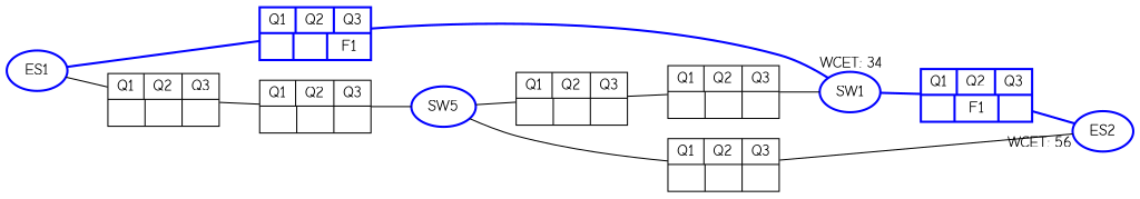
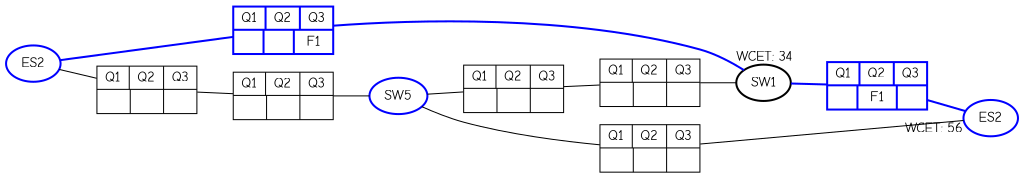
  digraph {
    fontname="Comic Neue"
    rankdir=LR
    node [color=blue fontname="Comic Neue" style=bold shape=record]
    edge [arrowhead=none fontname="Comic Neue"]
-   ES1 [shape=""]
+   ES1 [label=ES2 shape=""]
    n2 [label="{ Q1 | Q2 | Q3 } | { ||F1 }"]
    n3 [label="{ Q1 | Q2 | Q3 } | { || }" color="" style=""]
-   SW1 [xlabel="WCET: 34" shape=""]
+   SW1 [color=black xlabel="WCET: 34" shape=""]
    n5 [label="{ Q1 | Q2 | Q3 } | { || }" color="" style=""]
    n6 [label="{ Q1 | Q2 | Q3 } | { |F1| }"]
    ES2 [xlabel="WCET: 56" shape=""]
    n8 [label=SW5 shape=""]
    n9 [label="{ Q1 | Q2 | Q3 } | { || }" color="" style=""]
    n10 [label="{ Q1 | Q2 | Q3 } | { || }" color="" style=""]
    n11 [label="{ Q1 | Q2 | Q3 } | { || }" color="" style=""]
    ES1 -> n2 [color=blue style=bold]
    ES1 -> n3
    n2 -> SW1 [color=blue style=bold]
    n3 -> n5
    SW1 -> n6 [color=blue style=bold]
    n5 -> n8
    n6 -> ES2 [color=blue style=bold]
    n8 -> n9
    n8 -> n10
    n9 -> ES2
    n10 -> n11
    n11 -> SW1
  }
